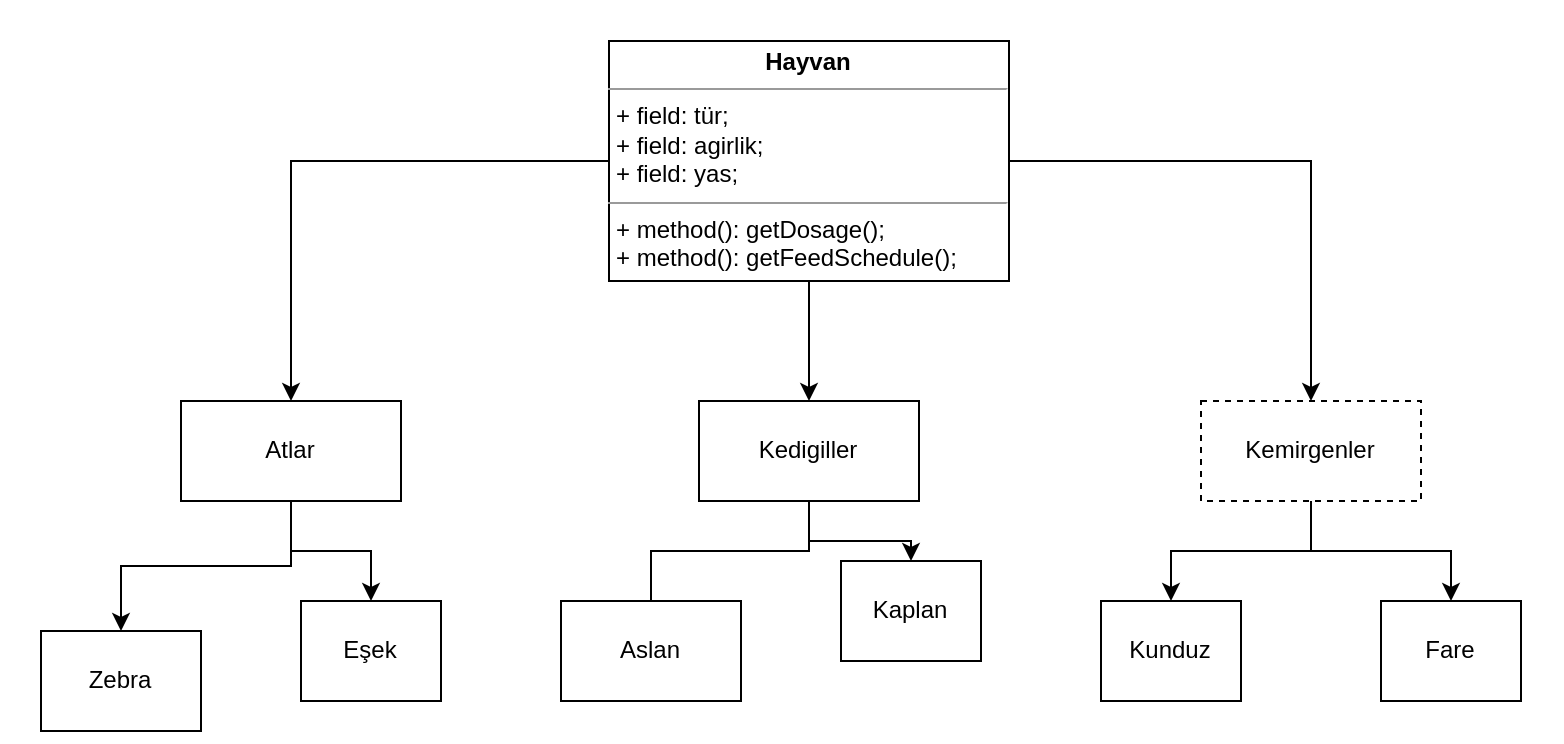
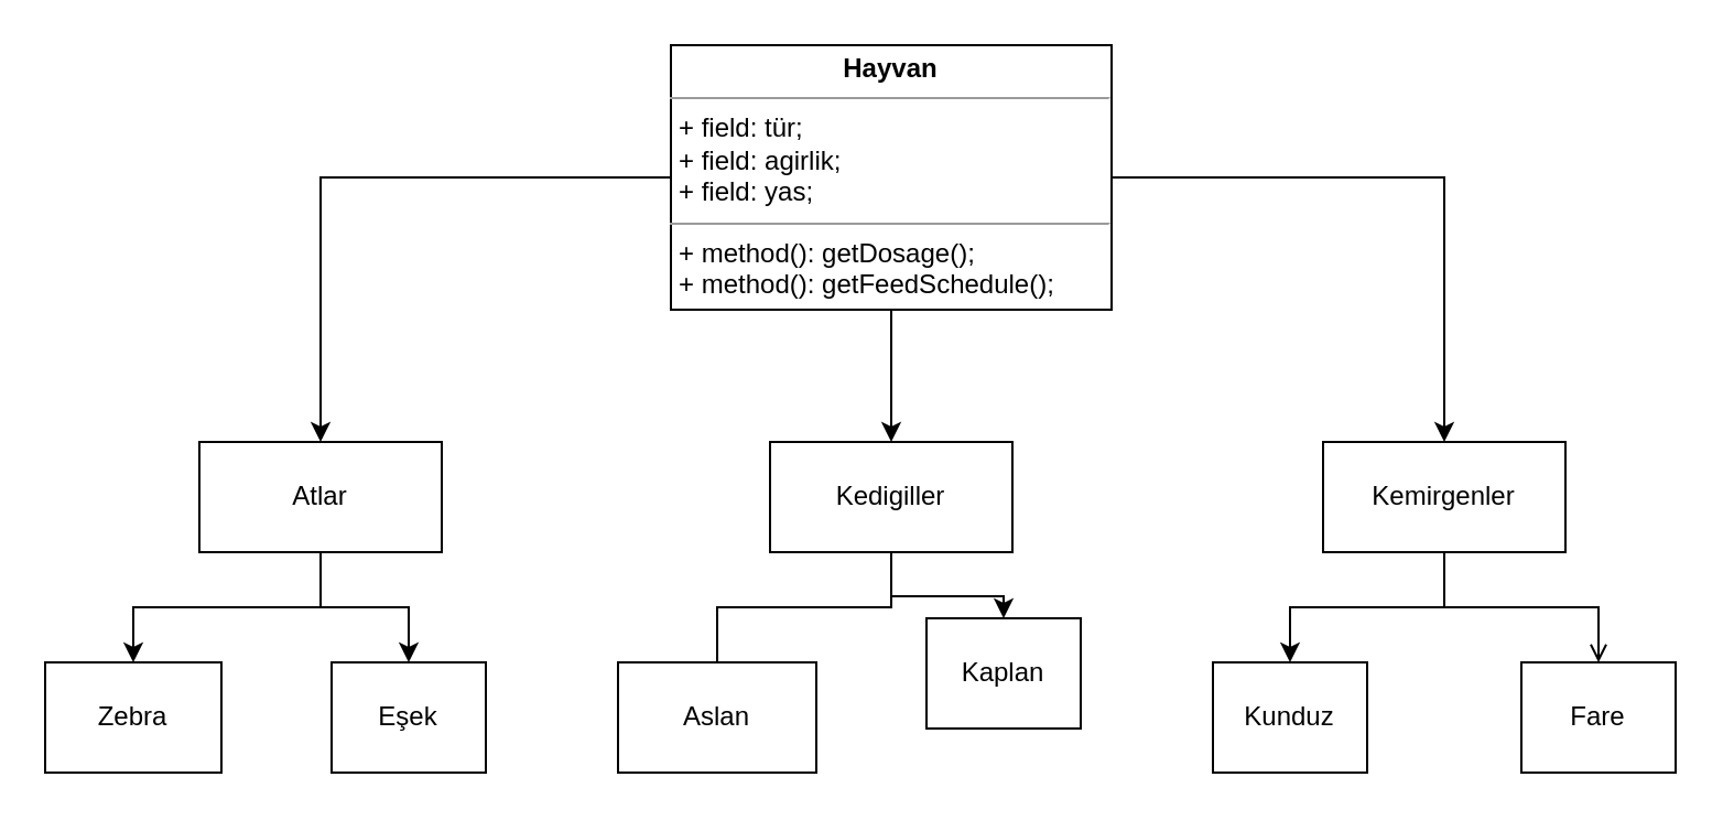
  <mxCell id="0" />
  <mxCell id="1" parent="0" />
  <mxCell id="2" style="edgeStyle=orthogonalEdgeStyle;rounded=0;orthogonalLoop=1;jettySize=auto;html=1;" edge="1" parent="1" source="5" target="8"><mxGeometry relative="1" as="geometry" /></mxCell>
  <mxCell id="3" style="edgeStyle=orthogonalEdgeStyle;rounded=0;orthogonalLoop=1;jettySize=auto;html=1;" edge="1" parent="1" source="5" target="11"><mxGeometry relative="1" as="geometry" /></mxCell>
  <mxCell id="4" style="edgeStyle=orthogonalEdgeStyle;rounded=0;orthogonalLoop=1;jettySize=auto;html=1;" edge="1" parent="1" source="5" target="14"><mxGeometry relative="1" as="geometry" /></mxCell>
  <mxCell id="5" value="&lt;p style=&quot;margin:0px;margin-top:4px;text-align:center;&quot;&gt;&lt;b&gt;Hayvan&lt;/b&gt;&lt;/p&gt;&lt;hr size=&quot;1&quot;&gt;&lt;p style=&quot;margin:0px;margin-left:4px;&quot;&gt;+ field: tür;&lt;/p&gt;&lt;p style=&quot;margin:0px;margin-left:4px;&quot;&gt;+ field: agirlik;&lt;br&gt;&lt;/p&gt;&lt;p style=&quot;margin:0px;margin-left:4px;&quot;&gt;+ field: yas&lt;span style=&quot;background-color: initial;&quot;&gt;;&lt;/span&gt;&lt;/p&gt;&lt;hr size=&quot;1&quot;&gt;&lt;p style=&quot;border-color: var(--border-color); margin: 0px 0px 0px 4px;&quot;&gt;+ method(): getDosage();&lt;/p&gt;&lt;p style=&quot;border-color: var(--border-color); margin: 0px 0px 0px 4px;&quot;&gt;+ method(): getFeedSchedule();&lt;/p&gt;" style="verticalAlign=top;align=left;overflow=fill;fontSize=12;fontFamily=Helvetica;html=1;whiteSpace=wrap;" vertex="1" parent="1"><mxGeometry x="304" y="20" width="200" height="120" as="geometry" /></mxCell>
  <mxCell id="6" style="edgeStyle=orthogonalEdgeStyle;rounded=0;orthogonalLoop=1;jettySize=auto;html=1;entryX=0.5;entryY=0;entryDx=0;entryDy=0;" edge="1" parent="1" source="8" target="15"><mxGeometry relative="1" as="geometry" /></mxCell>
  <mxCell id="7" style="edgeStyle=orthogonalEdgeStyle;rounded=0;orthogonalLoop=1;jettySize=auto;html=1;entryX=0.5;entryY=0;entryDx=0;entryDy=0;" edge="1" parent="1" source="8" target="16"><mxGeometry relative="1" as="geometry" /></mxCell>
  <mxCell id="8" value="Atlar" style="html=1;whiteSpace=wrap;" vertex="1" parent="1"><mxGeometry x="90" y="200" width="110" height="50" as="geometry" /></mxCell>
  <mxCell id="9" style="edgeStyle=orthogonalEdgeStyle;rounded=0;orthogonalLoop=1;jettySize=auto;html=1;entryX=0.5;entryY=0;entryDx=0;entryDy=0;endArrow=none;" edge="1" parent="1" source="11" target="17"><mxGeometry relative="1" as="geometry" /></mxCell>
  <mxCell id="10" style="edgeStyle=orthogonalEdgeStyle;rounded=0;orthogonalLoop=1;jettySize=auto;html=1;entryX=0.5;entryY=0;entryDx=0;entryDy=0;" edge="1" parent="1" source="11" target="18"><mxGeometry relative="1" as="geometry" /></mxCell>
  <mxCell id="11" value="Kedigiller" style="html=1;whiteSpace=wrap;" vertex="1" parent="1"><mxGeometry x="349" y="200" width="110" height="50" as="geometry" /></mxCell>
  <mxCell id="12" style="edgeStyle=orthogonalEdgeStyle;rounded=0;orthogonalLoop=1;jettySize=auto;html=1;entryX=0.5;entryY=0;entryDx=0;entryDy=0;" edge="1" parent="1" source="14" target="20"><mxGeometry relative="1" as="geometry" /></mxCell>
- <mxCell id="13" style="edgeStyle=orthogonalEdgeStyle;rounded=0;orthogonalLoop=1;jettySize=auto;html=1;entryX=0.5;entryY=0;entryDx=0;entryDy=0;" edge="1" parent="1" source="14" target="19"><mxGeometry relative="1" as="geometry" /></mxCell>
- <mxCell id="14" value="Kemirgenler" style="html=1;whiteSpace=wrap;dashed=1;" vertex="1" parent="1"><mxGeometry x="600" y="200" width="110" height="50" as="geometry" /></mxCell>
- <mxCell id="15" value="Zebra" style="html=1;whiteSpace=wrap;" vertex="1" parent="1"><mxGeometry x="20" y="315" width="80" height="50" as="geometry" /></mxCell>
+ <mxCell id="13" style="edgeStyle=orthogonalEdgeStyle;rounded=0;orthogonalLoop=1;jettySize=auto;html=1;entryX=0.5;entryY=0;entryDx=0;entryDy=0;endArrow=open;" edge="1" parent="1" source="14" target="19"><mxGeometry relative="1" as="geometry" /></mxCell>
+ <mxCell id="14" value="Kemirgenler" style="html=1;whiteSpace=wrap;" vertex="1" parent="1"><mxGeometry x="600" y="200" width="110" height="50" as="geometry" /></mxCell>
+ <mxCell id="15" value="Zebra" style="html=1;whiteSpace=wrap;" vertex="1" parent="1"><mxGeometry x="20" y="300" width="80" height="50" as="geometry" /></mxCell>
  <mxCell id="16" value="Eşek" style="html=1;whiteSpace=wrap;" vertex="1" parent="1"><mxGeometry x="150" y="300" width="70" height="50" as="geometry" /></mxCell>
  <mxCell id="17" value="Aslan" style="html=1;whiteSpace=wrap;" vertex="1" parent="1"><mxGeometry x="280" y="300" width="90" height="50" as="geometry" /></mxCell>
  <mxCell id="18" value="Kaplan" style="html=1;whiteSpace=wrap;" vertex="1" parent="1"><mxGeometry x="420" y="280" width="70" height="50" as="geometry" /></mxCell>
  <mxCell id="19" value="Fare" style="html=1;whiteSpace=wrap;" vertex="1" parent="1"><mxGeometry x="690" y="300" width="70" height="50" as="geometry" /></mxCell>
  <mxCell id="20" value="Kunduz" style="html=1;whiteSpace=wrap;" vertex="1" parent="1"><mxGeometry x="550" y="300" width="70" height="50" as="geometry" /></mxCell>
